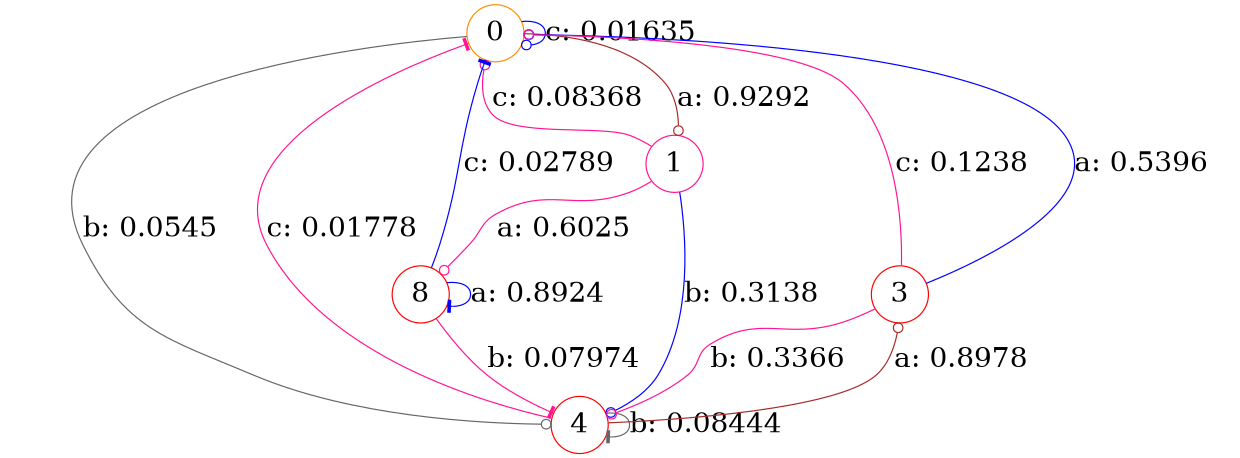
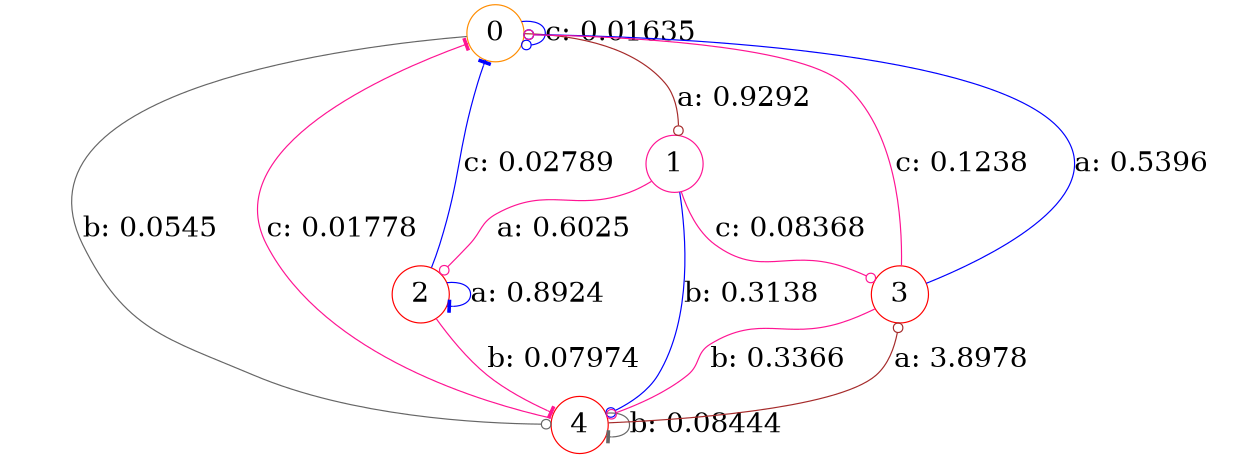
  digraph {
    node [color=red fontsize=24 shape=circle]
    edge [arrowhead=odot color=deeppink fontsize=24]
    0 [color=darkorange]
    1 [color=deeppink]
    4
-   2 [label=8]
+   2
    3
    0 -> 0 [color=blue label="c: 0.01635  "]
    0 -> 1 [color=brown label="a: 0.9292   "]
    0 -> 4 [color=gray40 label="b: 0.0545   "]
-   1 -> 0 [label="c: 0.08368  "]
+   1 -> 3 [label="c: 0.08368  "]
    1 -> 4 [color=blue label="b: 0.3138   "]
    1 -> 2 [label="a: 0.6025   "]
    4 -> 0 [arrowhead=tee label="c: 0.01778  "]
    4 -> 4 [arrowhead=tee color=gray40 label="b: 0.08444  "]
-   4 -> 3 [color=brown label="a: 0.8978   "]
+   4 -> 3 [color=brown label="a: 3.8978   "]
    2 -> 0 [arrowhead=tee color=blue label="c: 0.02789  "]
    2 -> 4 [arrowhead=tee label="b: 0.07974  "]
    2 -> 2 [arrowhead=tee color=blue label="a: 0.8924   "]
    3 -> 0 [color=blue label="a: 0.5396   "]
    3 -> 0 [label="c: 0.1238   "]
    3 -> 4 [label="b: 0.3366   "]
  }
